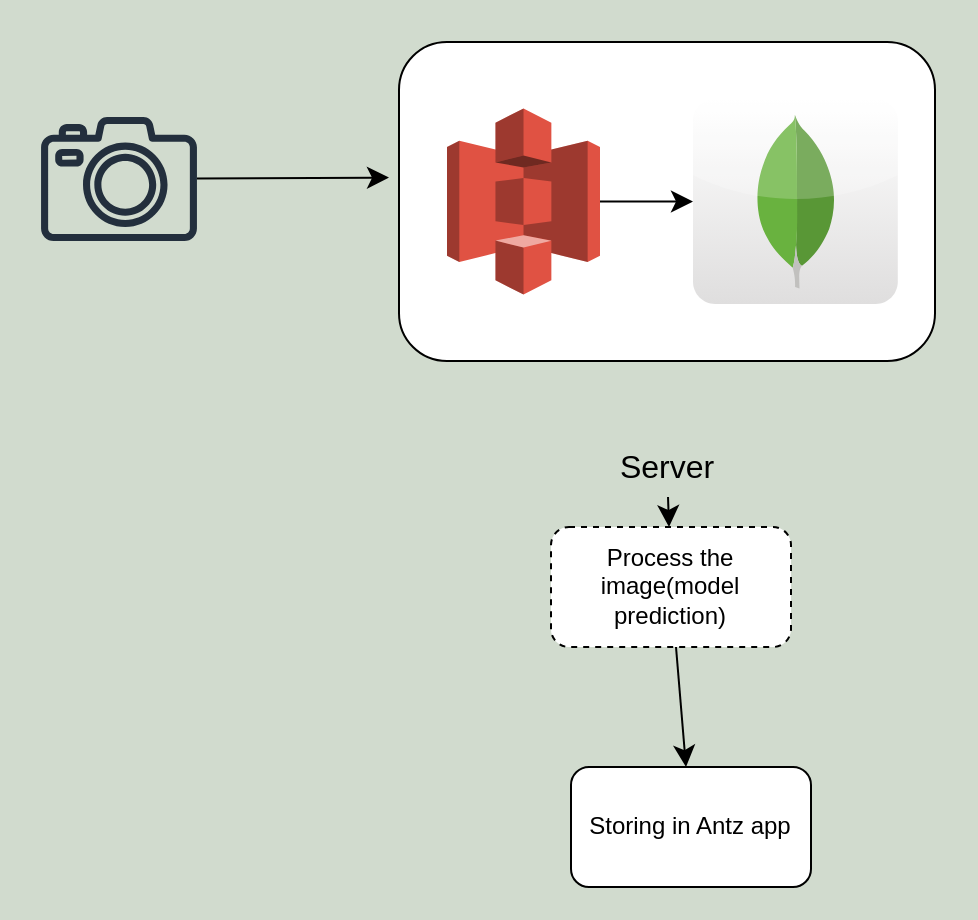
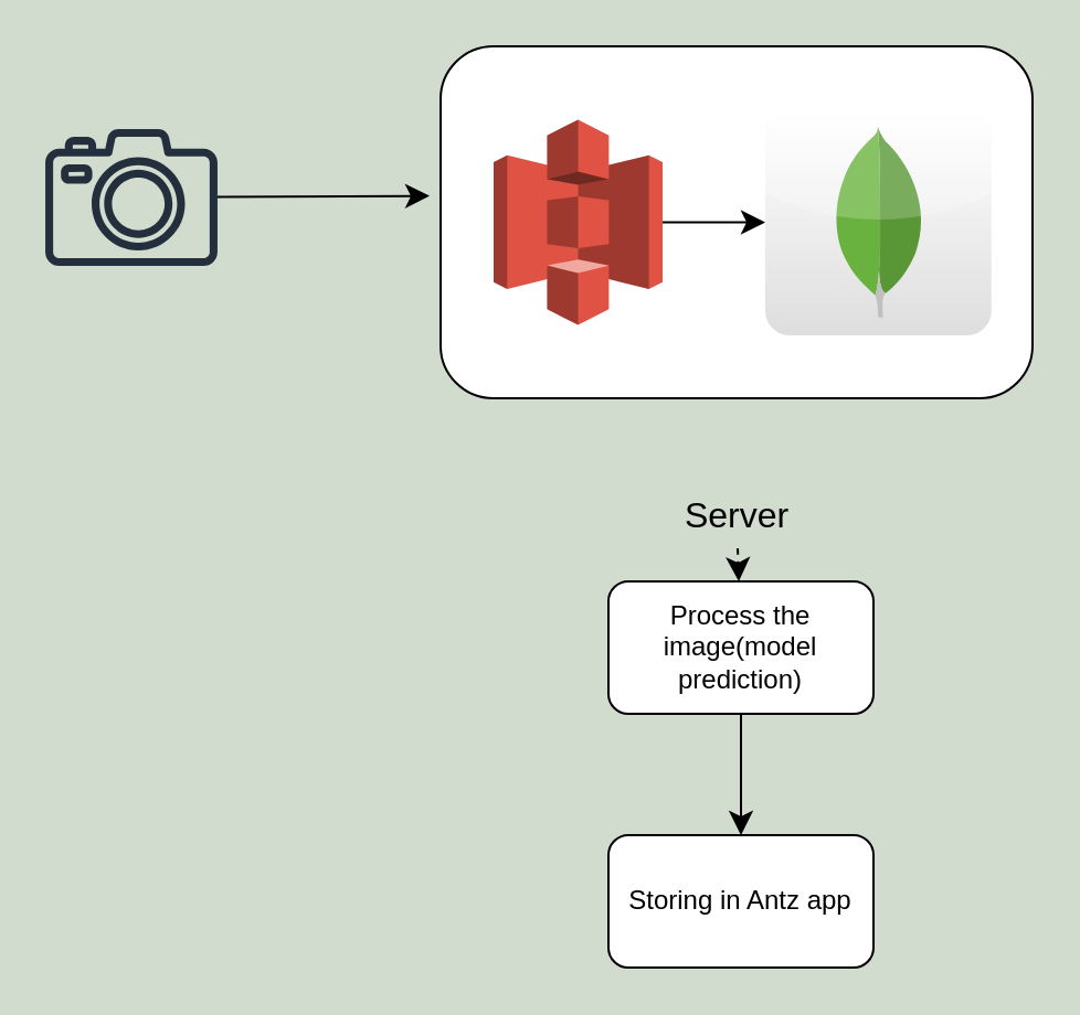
  <mxCell id="0" />
  <mxCell id="1" parent="0" />
  <mxCell id="2" value="" style="edgeStyle=none;curved=1;rounded=0;orthogonalLoop=1;jettySize=auto;html=1;fontSize=12;startSize=8;endSize=8;" edge="1" parent="1" source="3"><mxGeometry relative="1" as="geometry"><mxPoint x="194" y="88.308" as="targetPoint" /></mxGeometry></mxCell>
  <mxCell id="3" value="" style="sketch=0;outlineConnect=0;fontColor=#232F3E;gradientColor=none;fillColor=#232F3D;strokeColor=none;dashed=0;verticalLabelPosition=bottom;verticalAlign=top;align=center;html=1;fontSize=12;fontStyle=0;aspect=fixed;pointerEvents=1;shape=mxgraph.aws4.camera2;" vertex="1" parent="1"><mxGeometry x="20" y="58" width="78" height="62" as="geometry" /></mxCell>
  <mxCell id="4" value="" style="rounded=1;whiteSpace=wrap;html=1;" vertex="1" parent="1"><mxGeometry x="199" y="20.5" width="268" height="159.5" as="geometry" /></mxCell>
  <mxCell id="5" value="" style="edgeStyle=none;curved=1;rounded=0;orthogonalLoop=1;jettySize=auto;html=1;fontSize=12;startSize=8;endSize=8;" edge="1" parent="1" source="6" target="7"><mxGeometry relative="1" as="geometry" /></mxCell>
  <mxCell id="6" value="" style="outlineConnect=0;dashed=0;verticalLabelPosition=bottom;verticalAlign=top;align=center;html=1;shape=mxgraph.aws3.s3;fillColor=#E05243;gradientColor=none;" vertex="1" parent="1"><mxGeometry x="223" y="53.75" width="76.5" height="93" as="geometry" /></mxCell>
  <mxCell id="7" value="" style="dashed=0;outlineConnect=0;html=1;align=center;labelPosition=center;verticalLabelPosition=bottom;verticalAlign=top;shape=mxgraph.webicons.mongodb;gradientColor=#DFDEDE" vertex="1" parent="1"><mxGeometry x="346" y="49.05" width="102.4" height="102.4" as="geometry" /></mxCell>
- <mxCell id="8" value="" style="edgeStyle=none;curved=1;rounded=0;orthogonalLoop=1;jettySize=auto;html=1;fontSize=12;startSize=8;endSize=8;" edge="1" parent="1" source="9" target="11"><mxGeometry relative="1" as="geometry" /></mxCell>
+ <mxCell id="8" value="" style="edgeStyle=none;curved=1;rounded=0;orthogonalLoop=1;jettySize=auto;html=1;fontSize=12;startSize=8;endSize=8;dashed=1;" edge="1" parent="1" source="9" target="11"><mxGeometry relative="1" as="geometry" /></mxCell>
  <mxCell id="9" value="Server" style="text;html=1;align=center;verticalAlign=middle;resizable=0;points=[];autosize=1;strokeColor=none;fillColor=none;fontSize=16;" vertex="1" parent="1"><mxGeometry x="300.5" y="217" width="65" height="31" as="geometry" /></mxCell>
  <mxCell id="10" value="" style="edgeStyle=none;curved=1;rounded=0;orthogonalLoop=1;jettySize=auto;html=1;fontSize=12;startSize=8;endSize=8;" edge="1" parent="1" source="11" target="12"><mxGeometry relative="1" as="geometry" /></mxCell>
- <mxCell id="11" value="Process the image(model prediction)" style="rounded=1;whiteSpace=wrap;html=1;dashed=1;" vertex="1" parent="1"><mxGeometry x="275" y="263" width="120" height="60" as="geometry" /></mxCell>
- <mxCell id="12" value="Storing in Antz app" style="rounded=1;whiteSpace=wrap;html=1;" vertex="1" parent="1"><mxGeometry x="285" y="383" width="120" height="60" as="geometry" /></mxCell>
+ <mxCell id="11" value="Process the image(model prediction)" style="rounded=1;whiteSpace=wrap;html=1;" vertex="1" parent="1"><mxGeometry x="275" y="263" width="120" height="60" as="geometry" /></mxCell>
+ <mxCell id="12" value="Storing in Antz app" style="rounded=1;whiteSpace=wrap;html=1;" vertex="1" parent="1"><mxGeometry x="275" y="378" width="120" height="60" as="geometry" /></mxCell>
